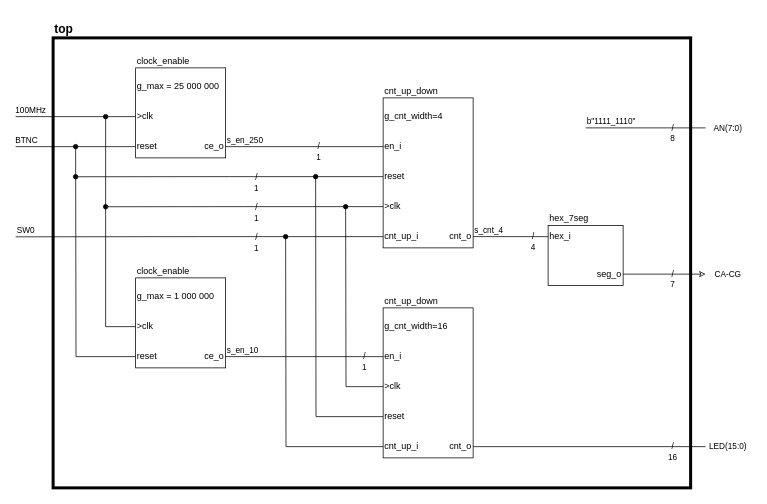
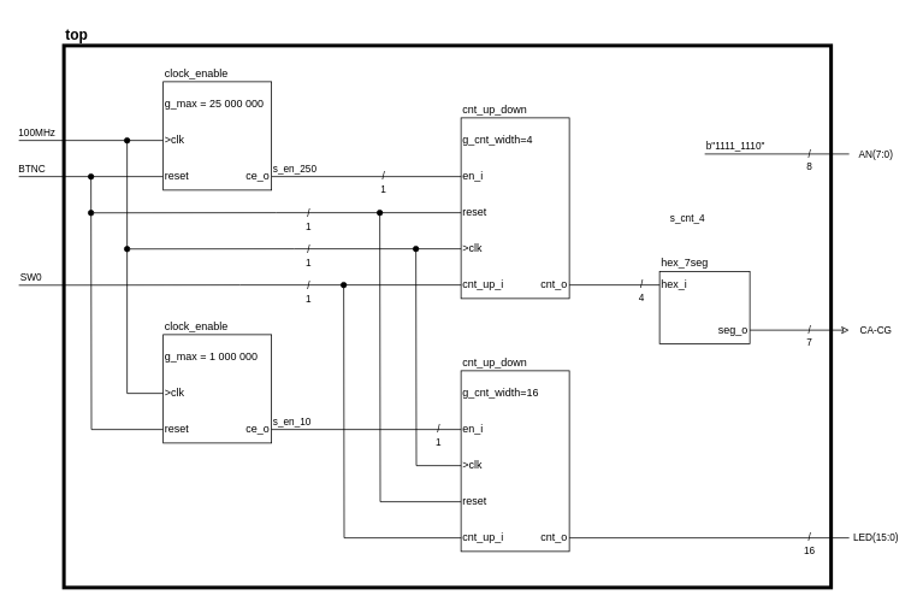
  <mxCell id="0" />
  <mxCell id="1" parent="0" />
  <mxCell id="2" value="" style="rounded=0;whiteSpace=wrap;html=1;fontSize=11;fontColor=default;fillColor=none;strokeWidth=4;" parent="1" vertex="1"><mxGeometry x="70" y="50" width="850" height="600" as="geometry" /></mxCell>
  <mxCell id="3" value="" style="group" parent="1" vertex="1" connectable="0"><mxGeometry x="510" y="100" width="120" height="230" as="geometry" /></mxCell>
  <mxCell id="4" value="" style="group;align=right;" parent="3" vertex="1" connectable="0"><mxGeometry y="30" width="120" height="200" as="geometry" /></mxCell>
  <mxCell id="5" value="" style="rounded=0;whiteSpace=wrap;html=1;" parent="4" vertex="1"><mxGeometry width="120" height="200" as="geometry" /></mxCell>
  <mxCell id="6" value="cnt_up_i" style="text;html=1;strokeColor=none;fillColor=none;align=left;verticalAlign=middle;whiteSpace=wrap;rounded=0;" parent="4" vertex="1"><mxGeometry y="170" width="45" height="30" as="geometry" /></mxCell>
  <mxCell id="7" value="&amp;gt;clk" style="text;html=1;strokeColor=none;fillColor=none;align=left;verticalAlign=middle;whiteSpace=wrap;rounded=0;" parent="4" vertex="1"><mxGeometry y="130" width="45" height="30" as="geometry" /></mxCell>
  <mxCell id="8" value="reset" style="text;html=1;strokeColor=none;fillColor=none;align=left;verticalAlign=middle;whiteSpace=wrap;rounded=0;" parent="4" vertex="1"><mxGeometry y="90" width="45" height="30" as="geometry" /></mxCell>
  <mxCell id="9" value="en_i" style="text;html=1;strokeColor=none;fillColor=none;align=left;verticalAlign=middle;whiteSpace=wrap;rounded=0;" parent="4" vertex="1"><mxGeometry y="50" width="45" height="30" as="geometry" /></mxCell>
  <mxCell id="10" value="g_cnt_width=4" style="text;html=1;strokeColor=none;fillColor=none;align=left;verticalAlign=middle;whiteSpace=wrap;rounded=0;" parent="4" vertex="1"><mxGeometry y="10" width="60" height="30" as="geometry" /></mxCell>
  <mxCell id="11" value="cnt_o" style="text;html=1;strokeColor=none;fillColor=none;align=right;verticalAlign=middle;whiteSpace=wrap;rounded=0;" parent="4" vertex="1"><mxGeometry x="75" y="170" width="45" height="30" as="geometry" /></mxCell>
  <mxCell id="12" value="cnt_up_down" style="text;html=1;strokeColor=none;fillColor=none;align=left;verticalAlign=bottom;whiteSpace=wrap;rounded=0;" parent="3" vertex="1"><mxGeometry width="120" height="30" as="geometry" /></mxCell>
  <mxCell id="13" value="" style="group" parent="1" vertex="1" connectable="0"><mxGeometry x="510" y="380" width="120" height="230" as="geometry" /></mxCell>
  <mxCell id="14" value="" style="group;align=right;" parent="13" vertex="1" connectable="0"><mxGeometry y="30" width="120" height="200" as="geometry" /></mxCell>
  <mxCell id="15" value="" style="rounded=0;whiteSpace=wrap;html=1;" parent="14" vertex="1"><mxGeometry width="120" height="200" as="geometry" /></mxCell>
  <mxCell id="16" value="cnt_up_i" style="text;html=1;strokeColor=none;fillColor=none;align=left;verticalAlign=middle;whiteSpace=wrap;rounded=0;" parent="14" vertex="1"><mxGeometry y="170" width="45" height="30" as="geometry" /></mxCell>
  <mxCell id="17" value="&amp;gt;clk" style="text;html=1;strokeColor=none;fillColor=none;align=left;verticalAlign=middle;whiteSpace=wrap;rounded=0;" parent="14" vertex="1"><mxGeometry y="90" width="45" height="30" as="geometry" /></mxCell>
  <mxCell id="18" value="reset" style="text;html=1;strokeColor=none;fillColor=none;align=left;verticalAlign=middle;whiteSpace=wrap;rounded=0;" parent="14" vertex="1"><mxGeometry y="130" width="45" height="30" as="geometry" /></mxCell>
  <mxCell id="19" value="en_i" style="text;html=1;strokeColor=none;fillColor=none;align=left;verticalAlign=middle;whiteSpace=wrap;rounded=0;" parent="14" vertex="1"><mxGeometry y="50" width="45" height="30" as="geometry" /></mxCell>
  <mxCell id="20" value="g_cnt_width=16" style="text;html=1;strokeColor=none;fillColor=none;align=left;verticalAlign=middle;whiteSpace=wrap;rounded=0;" parent="14" vertex="1"><mxGeometry y="10" width="60" height="30" as="geometry" /></mxCell>
  <mxCell id="21" value="cnt_o" style="text;html=1;strokeColor=none;fillColor=none;align=right;verticalAlign=middle;whiteSpace=wrap;rounded=0;" parent="14" vertex="1"><mxGeometry x="75" y="170" width="45" height="30" as="geometry" /></mxCell>
  <mxCell id="22" value="cnt_up_down" style="text;html=1;strokeColor=none;fillColor=none;align=left;verticalAlign=bottom;whiteSpace=wrap;rounded=0;" parent="13" vertex="1"><mxGeometry width="120" height="30" as="geometry" /></mxCell>
  <mxCell id="23" value="/&lt;br&gt;1" style="edgeStyle=orthogonalEdgeStyle;rounded=0;orthogonalLoop=1;jettySize=auto;html=1;exitX=1;exitY=0.5;exitDx=0;exitDy=0;entryX=0;entryY=0.5;entryDx=0;entryDy=0;endArrow=none;endFill=0;jumpStyle=none;labelPosition=right;verticalLabelPosition=middle;align=center;verticalAlign=middle;labelBackgroundColor=none;spacingTop=14;spacingLeft=38;" parent="1" source="34" target="9" edge="1"><mxGeometry relative="1" as="geometry" /></mxCell>
  <mxCell id="24" value="100MHz" style="edgeStyle=orthogonalEdgeStyle;rounded=0;jumpStyle=none;orthogonalLoop=1;jettySize=auto;html=1;endArrow=none;endFill=0;align=right;labelPosition=left;verticalLabelPosition=top;verticalAlign=bottom;spacingRight=39;labelBackgroundColor=none;exitX=0;exitY=0.5;exitDx=0;exitDy=0;" parent="1" source="35" edge="1"><mxGeometry relative="1" as="geometry"><mxPoint x="20" y="155" as="targetPoint" /><mxPoint x="170" y="155" as="sourcePoint" /></mxGeometry></mxCell>
  <mxCell id="25" value="BTNC" style="edgeStyle=orthogonalEdgeStyle;rounded=0;jumpStyle=none;orthogonalLoop=1;jettySize=auto;html=1;endArrow=none;endFill=0;align=right;labelPosition=left;verticalLabelPosition=top;verticalAlign=bottom;spacingRight=50;labelBackgroundColor=none;exitX=0;exitY=0.5;exitDx=0;exitDy=0;" parent="1" source="37" edge="1"><mxGeometry relative="1" as="geometry"><mxPoint x="20" y="195" as="targetPoint" /><mxPoint x="170" y="195" as="sourcePoint" /><Array as="points" /></mxGeometry></mxCell>
  <mxCell id="26" style="edgeStyle=orthogonalEdgeStyle;rounded=0;jumpStyle=none;orthogonalLoop=1;jettySize=auto;html=1;exitX=0;exitY=0.5;exitDx=0;exitDy=0;labelBackgroundColor=none;endArrow=oval;endFill=1;" parent="1" source="44" edge="1"><mxGeometry relative="1" as="geometry"><mxPoint x="140" y="155" as="targetPoint" /><mxPoint x="180" y="515" as="sourcePoint" /><Array as="points"><mxPoint x="140" y="435" /></Array></mxGeometry></mxCell>
  <mxCell id="27" style="edgeStyle=orthogonalEdgeStyle;rounded=0;jumpStyle=none;orthogonalLoop=1;jettySize=auto;html=1;exitX=0;exitY=0.5;exitDx=0;exitDy=0;labelBackgroundColor=none;endArrow=oval;endFill=1;" parent="1" source="46" edge="1"><mxGeometry relative="1" as="geometry"><mxPoint x="100" y="195" as="targetPoint" /><mxPoint x="180" y="555" as="sourcePoint" /></mxGeometry></mxCell>
  <mxCell id="28" value="/&lt;br&gt;1" style="edgeStyle=orthogonalEdgeStyle;rounded=0;jumpStyle=none;orthogonalLoop=1;jettySize=auto;html=1;exitX=0;exitY=0.5;exitDx=0;exitDy=0;labelBackgroundColor=none;endArrow=none;endFill=0;align=center;labelPosition=center;verticalLabelPosition=middle;verticalAlign=middle;spacingRight=0;spacing=0;spacingTop=14;spacingLeft=150;" parent="1" source="6" edge="1"><mxGeometry relative="1" as="geometry"><mxPoint x="20" y="315.25" as="targetPoint" /></mxGeometry></mxCell>
  <mxCell id="29" value="" style="group" parent="1" vertex="1" connectable="0"><mxGeometry x="180" y="60" width="120" height="150" as="geometry" /></mxCell>
  <mxCell id="30" value="" style="group" parent="29" vertex="1" connectable="0"><mxGeometry width="120" height="150" as="geometry" /></mxCell>
  <mxCell id="31" value="fdsafsadfsadfasfas" style="group;align=center;" parent="30" vertex="1" connectable="0"><mxGeometry y="30" width="120" height="120" as="geometry" /></mxCell>
  <mxCell id="32" value="" style="rounded=0;whiteSpace=wrap;html=1;" parent="31" vertex="1"><mxGeometry width="120" height="120" as="geometry" /></mxCell>
  <mxCell id="33" value="g_max = 25 000 000" style="text;html=1;strokeColor=none;fillColor=none;align=left;verticalAlign=middle;whiteSpace=wrap;rounded=0;" parent="31" vertex="1"><mxGeometry y="10" width="120" height="30" as="geometry" /></mxCell>
  <mxCell id="34" value="ce_o" style="text;html=1;strokeColor=none;fillColor=none;align=right;verticalAlign=middle;whiteSpace=wrap;rounded=0;" parent="31" vertex="1"><mxGeometry x="60" y="90" width="60" height="30" as="geometry" /></mxCell>
  <mxCell id="35" value="&amp;gt;clk" style="text;html=1;strokeColor=none;fillColor=none;align=left;verticalAlign=middle;whiteSpace=wrap;rounded=0;" parent="31" vertex="1"><mxGeometry y="50" width="60" height="30" as="geometry" /></mxCell>
  <mxCell id="36" value="clock_enable" style="text;html=1;strokeColor=none;fillColor=none;align=left;verticalAlign=bottom;whiteSpace=wrap;rounded=0;" parent="30" vertex="1"><mxGeometry width="120" height="30" as="geometry" /></mxCell>
  <mxCell id="37" value="reset" style="text;html=1;strokeColor=none;fillColor=none;align=left;verticalAlign=middle;whiteSpace=wrap;rounded=0;" parent="29" vertex="1"><mxGeometry y="120" width="60" height="30" as="geometry" /></mxCell>
  <mxCell id="38" value="" style="group" parent="1" vertex="1" connectable="0"><mxGeometry x="180" y="340" width="120" height="150" as="geometry" /></mxCell>
  <mxCell id="39" value="" style="group" parent="38" vertex="1" connectable="0"><mxGeometry width="120" height="150" as="geometry" /></mxCell>
  <mxCell id="40" value="fdsafsadfsadfasfas" style="group;align=center;" parent="39" vertex="1" connectable="0"><mxGeometry y="30" width="120" height="120" as="geometry" /></mxCell>
  <mxCell id="41" value="" style="rounded=0;whiteSpace=wrap;html=1;" parent="40" vertex="1"><mxGeometry width="120" height="120" as="geometry" /></mxCell>
  <mxCell id="42" value="g_max = 1 000 000" style="text;html=1;strokeColor=none;fillColor=none;align=left;verticalAlign=middle;whiteSpace=wrap;rounded=0;" parent="40" vertex="1"><mxGeometry y="10" width="120" height="30" as="geometry" /></mxCell>
  <mxCell id="43" value="ce_o" style="text;html=1;strokeColor=none;fillColor=none;align=right;verticalAlign=middle;whiteSpace=wrap;rounded=0;" parent="40" vertex="1"><mxGeometry x="60" y="90" width="60" height="30" as="geometry" /></mxCell>
  <mxCell id="44" value="&amp;gt;clk" style="text;html=1;strokeColor=none;fillColor=none;align=left;verticalAlign=middle;whiteSpace=wrap;rounded=0;" parent="40" vertex="1"><mxGeometry y="50" width="60" height="30" as="geometry" /></mxCell>
  <mxCell id="45" value="clock_enable" style="text;html=1;strokeColor=none;fillColor=none;align=left;verticalAlign=bottom;whiteSpace=wrap;rounded=0;" parent="39" vertex="1"><mxGeometry width="120" height="30" as="geometry" /></mxCell>
  <mxCell id="46" value="reset" style="text;html=1;strokeColor=none;fillColor=none;align=left;verticalAlign=middle;whiteSpace=wrap;rounded=0;" parent="38" vertex="1"><mxGeometry y="120" width="60" height="30" as="geometry" /></mxCell>
  <mxCell id="47" value="" style="group" parent="1" vertex="1" connectable="0"><mxGeometry x="730" y="270" width="100" height="110" as="geometry" /></mxCell>
  <mxCell id="48" value="" style="rounded=0;whiteSpace=wrap;html=1;" parent="47" vertex="1"><mxGeometry y="30" width="100" height="80" as="geometry" /></mxCell>
  <mxCell id="49" value="hex_i" style="text;html=1;strokeColor=none;fillColor=none;align=left;verticalAlign=middle;whiteSpace=wrap;rounded=0;" parent="47" vertex="1"><mxGeometry y="30" width="50" height="30" as="geometry" /></mxCell>
  <mxCell id="50" value="seg_o" style="text;html=1;strokeColor=none;fillColor=none;align=right;verticalAlign=middle;whiteSpace=wrap;rounded=0;" parent="47" vertex="1"><mxGeometry x="50" y="80" width="50" height="30" as="geometry" /></mxCell>
  <mxCell id="51" value="hex_7seg" style="text;html=1;strokeColor=none;fillColor=none;align=left;verticalAlign=bottom;whiteSpace=wrap;rounded=0;" parent="47" vertex="1"><mxGeometry width="50" height="30" as="geometry" /></mxCell>
  <mxCell id="52" value="/&lt;br&gt;4" style="edgeStyle=orthogonalEdgeStyle;rounded=0;jumpStyle=none;orthogonalLoop=1;jettySize=auto;html=1;exitX=1;exitY=0.5;exitDx=0;exitDy=0;entryX=0;entryY=0.5;entryDx=0;entryDy=0;labelBackgroundColor=none;endArrow=none;endFill=0;verticalAlign=middle;labelPosition=center;verticalLabelPosition=middle;align=center;spacingTop=14;spacingLeft=60;" parent="1" source="11" target="49" edge="1"><mxGeometry relative="1" as="geometry" /></mxCell>
  <mxCell id="53" value="/&lt;br&gt;1" style="edgeStyle=orthogonalEdgeStyle;rounded=0;jumpStyle=none;orthogonalLoop=1;jettySize=auto;html=1;exitX=0;exitY=0.5;exitDx=0;exitDy=0;labelBackgroundColor=none;endArrow=oval;endFill=1;spacingTop=14;spacingRight=0;spacingLeft=70;" parent="1" source="8" edge="1"><mxGeometry relative="1" as="geometry"><mxPoint x="100" y="235.167" as="targetPoint" /></mxGeometry></mxCell>
  <mxCell id="54" value="/&lt;br&gt;1" style="edgeStyle=orthogonalEdgeStyle;rounded=0;jumpStyle=none;orthogonalLoop=1;jettySize=auto;html=1;exitX=0;exitY=0.5;exitDx=0;exitDy=0;labelBackgroundColor=none;endArrow=oval;endFill=1;spacingTop=14;spacingLeft=30;" parent="1" source="7" edge="1"><mxGeometry relative="1" as="geometry"><mxPoint x="140" y="275.167" as="targetPoint" /></mxGeometry></mxCell>
  <mxCell id="55" value="/&lt;br&gt;&lt;div style=&quot;&quot;&gt;&lt;span&gt;7&lt;/span&gt;&lt;/div&gt;" style="edgeStyle=orthogonalEdgeStyle;rounded=0;jumpStyle=none;orthogonalLoop=1;jettySize=auto;html=1;exitX=1;exitY=0.5;exitDx=0;exitDy=0;labelBackgroundColor=none;endArrow=classic;endFill=0;align=center;labelPosition=center;verticalLabelPosition=middle;verticalAlign=middle;spacingLeft=21;spacingTop=14;entryX=0;entryY=0.5;entryDx=0;entryDy=0;" parent="1" source="50" target="62" edge="1"><mxGeometry relative="1" as="geometry"><mxPoint x="940" y="365" as="targetPoint" /></mxGeometry></mxCell>
  <mxCell id="56" value="/&lt;br&gt;&lt;div style=&quot;&quot;&gt;&lt;span&gt;16&lt;/span&gt;&lt;/div&gt;" style="edgeStyle=orthogonalEdgeStyle;rounded=0;jumpStyle=none;orthogonalLoop=1;jettySize=auto;html=1;exitX=1;exitY=0.5;exitDx=0;exitDy=0;labelBackgroundColor=none;endArrow=none;endFill=0;labelPosition=center;verticalLabelPosition=middle;align=center;verticalAlign=middle;spacingRight=80;spacingTop=14;spacingLeft=301;entryX=0;entryY=0.5;entryDx=0;entryDy=0;" parent="1" source="21" target="63" edge="1"><mxGeometry relative="1" as="geometry"><mxPoint x="950" y="595" as="targetPoint" /></mxGeometry></mxCell>
  <mxCell id="57" value="/&lt;br&gt;1" style="edgeStyle=orthogonalEdgeStyle;rounded=0;jumpStyle=none;orthogonalLoop=1;jettySize=auto;html=1;exitX=1;exitY=0.5;exitDx=0;exitDy=0;entryX=0;entryY=0.5;entryDx=0;entryDy=0;labelBackgroundColor=none;endArrow=none;endFill=0;spacingLeft=160;spacingTop=14;" parent="1" source="43" target="19" edge="1"><mxGeometry relative="1" as="geometry" /></mxCell>
  <mxCell id="58" value="s_en_250" style="text;html=1;strokeColor=none;fillColor=none;align=left;verticalAlign=bottom;whiteSpace=wrap;rounded=0;fontSize=11;labelPosition=center;verticalLabelPosition=middle;spacingLeft=0;" parent="1" vertex="1"><mxGeometry x="300" y="170" width="80" height="25" as="geometry" /></mxCell>
  <mxCell id="59" value="SW0" style="text;html=1;strokeColor=none;fillColor=none;align=left;verticalAlign=bottom;whiteSpace=wrap;rounded=0;fontSize=11;" parent="1" vertex="1"><mxGeometry x="20" y="285" width="60" height="30" as="geometry" /></mxCell>
- <mxCell id="60" value="&lt;div&gt;&lt;span&gt;s_cnt_4&lt;/span&gt;&lt;/div&gt;" style="text;html=1;strokeColor=none;fillColor=none;align=left;verticalAlign=bottom;whiteSpace=wrap;rounded=0;fontSize=11;" parent="1" vertex="1"><mxGeometry x="630" y="285" width="100" height="30" as="geometry" /></mxCell>
+ <mxCell id="60" value="&lt;div&gt;&lt;span&gt;s_cnt_4&lt;/span&gt;&lt;/div&gt;" style="text;html=1;strokeColor=none;fillColor=none;align=left;verticalAlign=bottom;whiteSpace=wrap;rounded=0;fontSize=11;" parent="1" vertex="1"><mxGeometry x="740" y="220" width="100" height="30" as="geometry" /></mxCell>
  <mxCell id="61" value="s_en_10" style="text;html=1;strokeColor=none;fillColor=none;align=left;verticalAlign=bottom;whiteSpace=wrap;rounded=0;fontSize=11;" parent="1" vertex="1"><mxGeometry x="300" y="450" width="60" height="25" as="geometry" /></mxCell>
  <mxCell id="62" value="CA-CG" style="text;html=1;strokeColor=none;fillColor=none;align=center;verticalAlign=middle;whiteSpace=wrap;rounded=0;fontSize=11;" parent="1" vertex="1"><mxGeometry x="940" y="350" width="60" height="30" as="geometry" /></mxCell>
  <mxCell id="63" value="LED(15:0)" style="text;html=1;strokeColor=none;fillColor=none;align=center;verticalAlign=middle;whiteSpace=wrap;rounded=0;fontSize=11;" parent="1" vertex="1"><mxGeometry x="940" y="580" width="60" height="30" as="geometry" /></mxCell>
  <mxCell id="64" style="edgeStyle=orthogonalEdgeStyle;rounded=0;jumpStyle=none;orthogonalLoop=1;jettySize=auto;html=1;exitX=0;exitY=0.5;exitDx=0;exitDy=0;labelBackgroundColor=none;fontSize=11;endArrow=oval;endFill=1;" parent="1" source="17" edge="1"><mxGeometry relative="1" as="geometry"><mxPoint x="460" y="275" as="targetPoint" /></mxGeometry></mxCell>
  <mxCell id="65" style="edgeStyle=orthogonalEdgeStyle;rounded=0;jumpStyle=none;orthogonalLoop=1;jettySize=auto;html=1;exitX=0;exitY=0.5;exitDx=0;exitDy=0;labelBackgroundColor=none;fontSize=11;endArrow=oval;endFill=1;" parent="1" source="18" edge="1"><mxGeometry relative="1" as="geometry"><mxPoint x="420" y="235" as="targetPoint" /></mxGeometry></mxCell>
  <mxCell id="66" style="edgeStyle=orthogonalEdgeStyle;rounded=0;jumpStyle=none;orthogonalLoop=1;jettySize=auto;html=1;exitX=0;exitY=0.5;exitDx=0;exitDy=0;labelBackgroundColor=none;fontSize=11;endArrow=oval;endFill=1;" parent="1" source="16" edge="1"><mxGeometry relative="1" as="geometry"><mxPoint x="380" y="315" as="targetPoint" /></mxGeometry></mxCell>
  <mxCell id="67" value="/&lt;br&gt;8" style="endArrow=none;html=1;rounded=0;labelBackgroundColor=none;fontSize=11;jumpStyle=none;spacingTop=14;exitX=0;exitY=0.5;exitDx=0;exitDy=0;spacingLeft=72;" parent="1" source="69" edge="1"><mxGeometry width="50" height="50" relative="1" as="geometry"><mxPoint x="940" y="170" as="sourcePoint" /><mxPoint x="780" y="170" as="targetPoint" /></mxGeometry></mxCell>
  <mxCell id="68" value="b&quot;1111_1110&quot;" style="text;html=1;strokeColor=none;fillColor=none;align=left;verticalAlign=bottom;whiteSpace=wrap;rounded=0;fontSize=11;" parent="1" vertex="1"><mxGeometry x="780" y="140" width="160" height="30" as="geometry" /></mxCell>
  <mxCell id="69" value="AN(7:0)" style="text;html=1;strokeColor=none;fillColor=none;align=center;verticalAlign=middle;whiteSpace=wrap;rounded=0;fontSize=11;" parent="1" vertex="1"><mxGeometry x="940" y="155" width="60" height="30" as="geometry" /></mxCell>
  <mxCell id="70" value="&lt;b&gt;&lt;font style=&quot;font-size: 16px&quot;&gt;top&lt;/font&gt;&lt;/b&gt;" style="text;html=1;strokeColor=none;fillColor=none;align=left;verticalAlign=bottom;whiteSpace=wrap;rounded=0;fontSize=11;fontColor=default;" parent="1" vertex="1"><mxGeometry x="70" y="20" width="60" height="30" as="geometry" /></mxCell>
